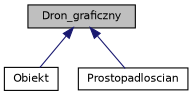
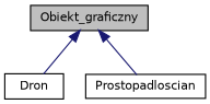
  digraph {
    node [color=black fillcolor=white fontname=Helvetica fontsize=10 shape=record style=filled]
    edge [color=midnightblue dir=back fontname=Helvetica fontsize=10 labelfontname=Helvetica labelfontsize=10 style=solid]
-   n1 [fillcolor=grey75 fontcolor=black height=0.2 label=Dron_graficzny width=0.4]
-   n2 [height=0.2 label=Obiekt width=0.4]
+   n1 [fillcolor=grey75 fontcolor=black height=0.2 label=Obiekt_graficzny width=0.4]
+   n2 [height=0.2 label=Dron width=0.4]
    n3 [height=0.2 label=Prostopadloscian width=0.4]
    n1 -> n2
    n1 -> n3
  }
